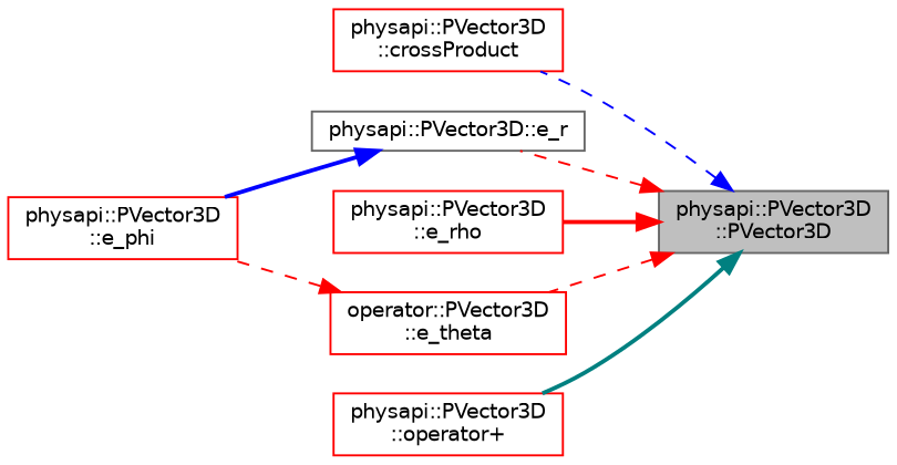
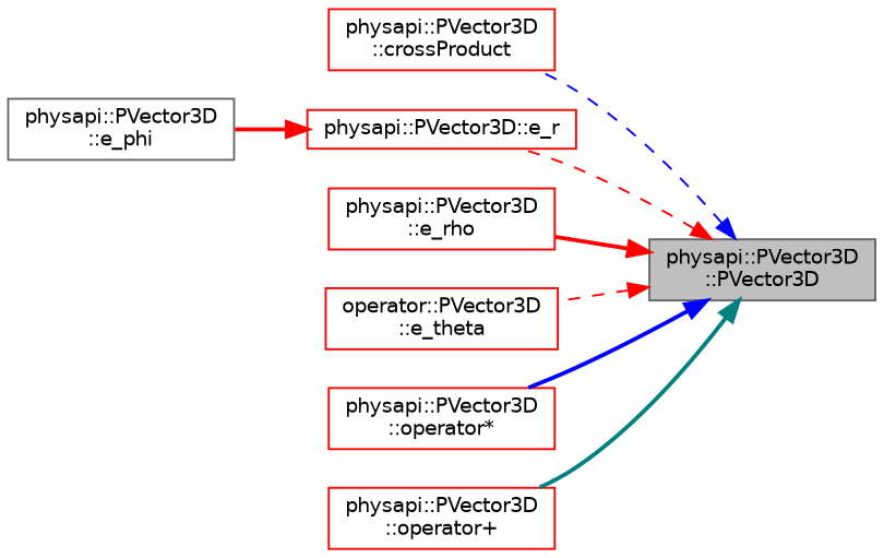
  digraph {
    rankdir=RL
    node [color=red fillcolor=white fontname=Helvetica fontsize=10 shape=record style=filled]
    edge [color=red dir=back fontname=Helvetica fontsize=10 labelfontname=Helvetica labelfontsize=10 style=dashed]
    n1 [color=gray40 fillcolor=grey75 fontcolor=black height=0.2 label="physapi::PVector3D\l::PVector3D" width=0.4]
    n2 [height=0.2 label="physapi::PVector3D\l::crossProduct" width=0.4]
-   n3 [color=gray40 height=0.2 label="physapi::PVector3D::e_r" width=0.4]
+   n3 [height=0.2 label="physapi::PVector3D::e_r" width=0.4]
    n4 [height=0.2 label="physapi::PVector3D\l::e_rho" width=0.4]
    n5 [height=0.2 label="operator::PVector3D\l::e_theta" width=0.4]
+   n6 [height=0.2 label="physapi::PVector3D\l::operator*" width=0.4]
    n7 [height=0.2 label="physapi::PVector3D\l::operator+" width=0.4]
-   n8 [height=0.2 label="physapi::PVector3D\l::e_phi" width=0.4]
+   n8 [color=gray40 height=0.2 label="physapi::PVector3D\l::e_phi" width=0.4]
    n1 -> n2 [color=blue]
    n1 -> n3
    n1 -> n4 [style=bold]
    n1 -> n5
+   n1 -> n6 [color=blue style=bold]
    n1 -> n7 [color=teal style=bold]
-   n3 -> n8 [color=blue style=bold]
-   n5 -> n8
+   n3 -> n8 [style=bold]
  }
